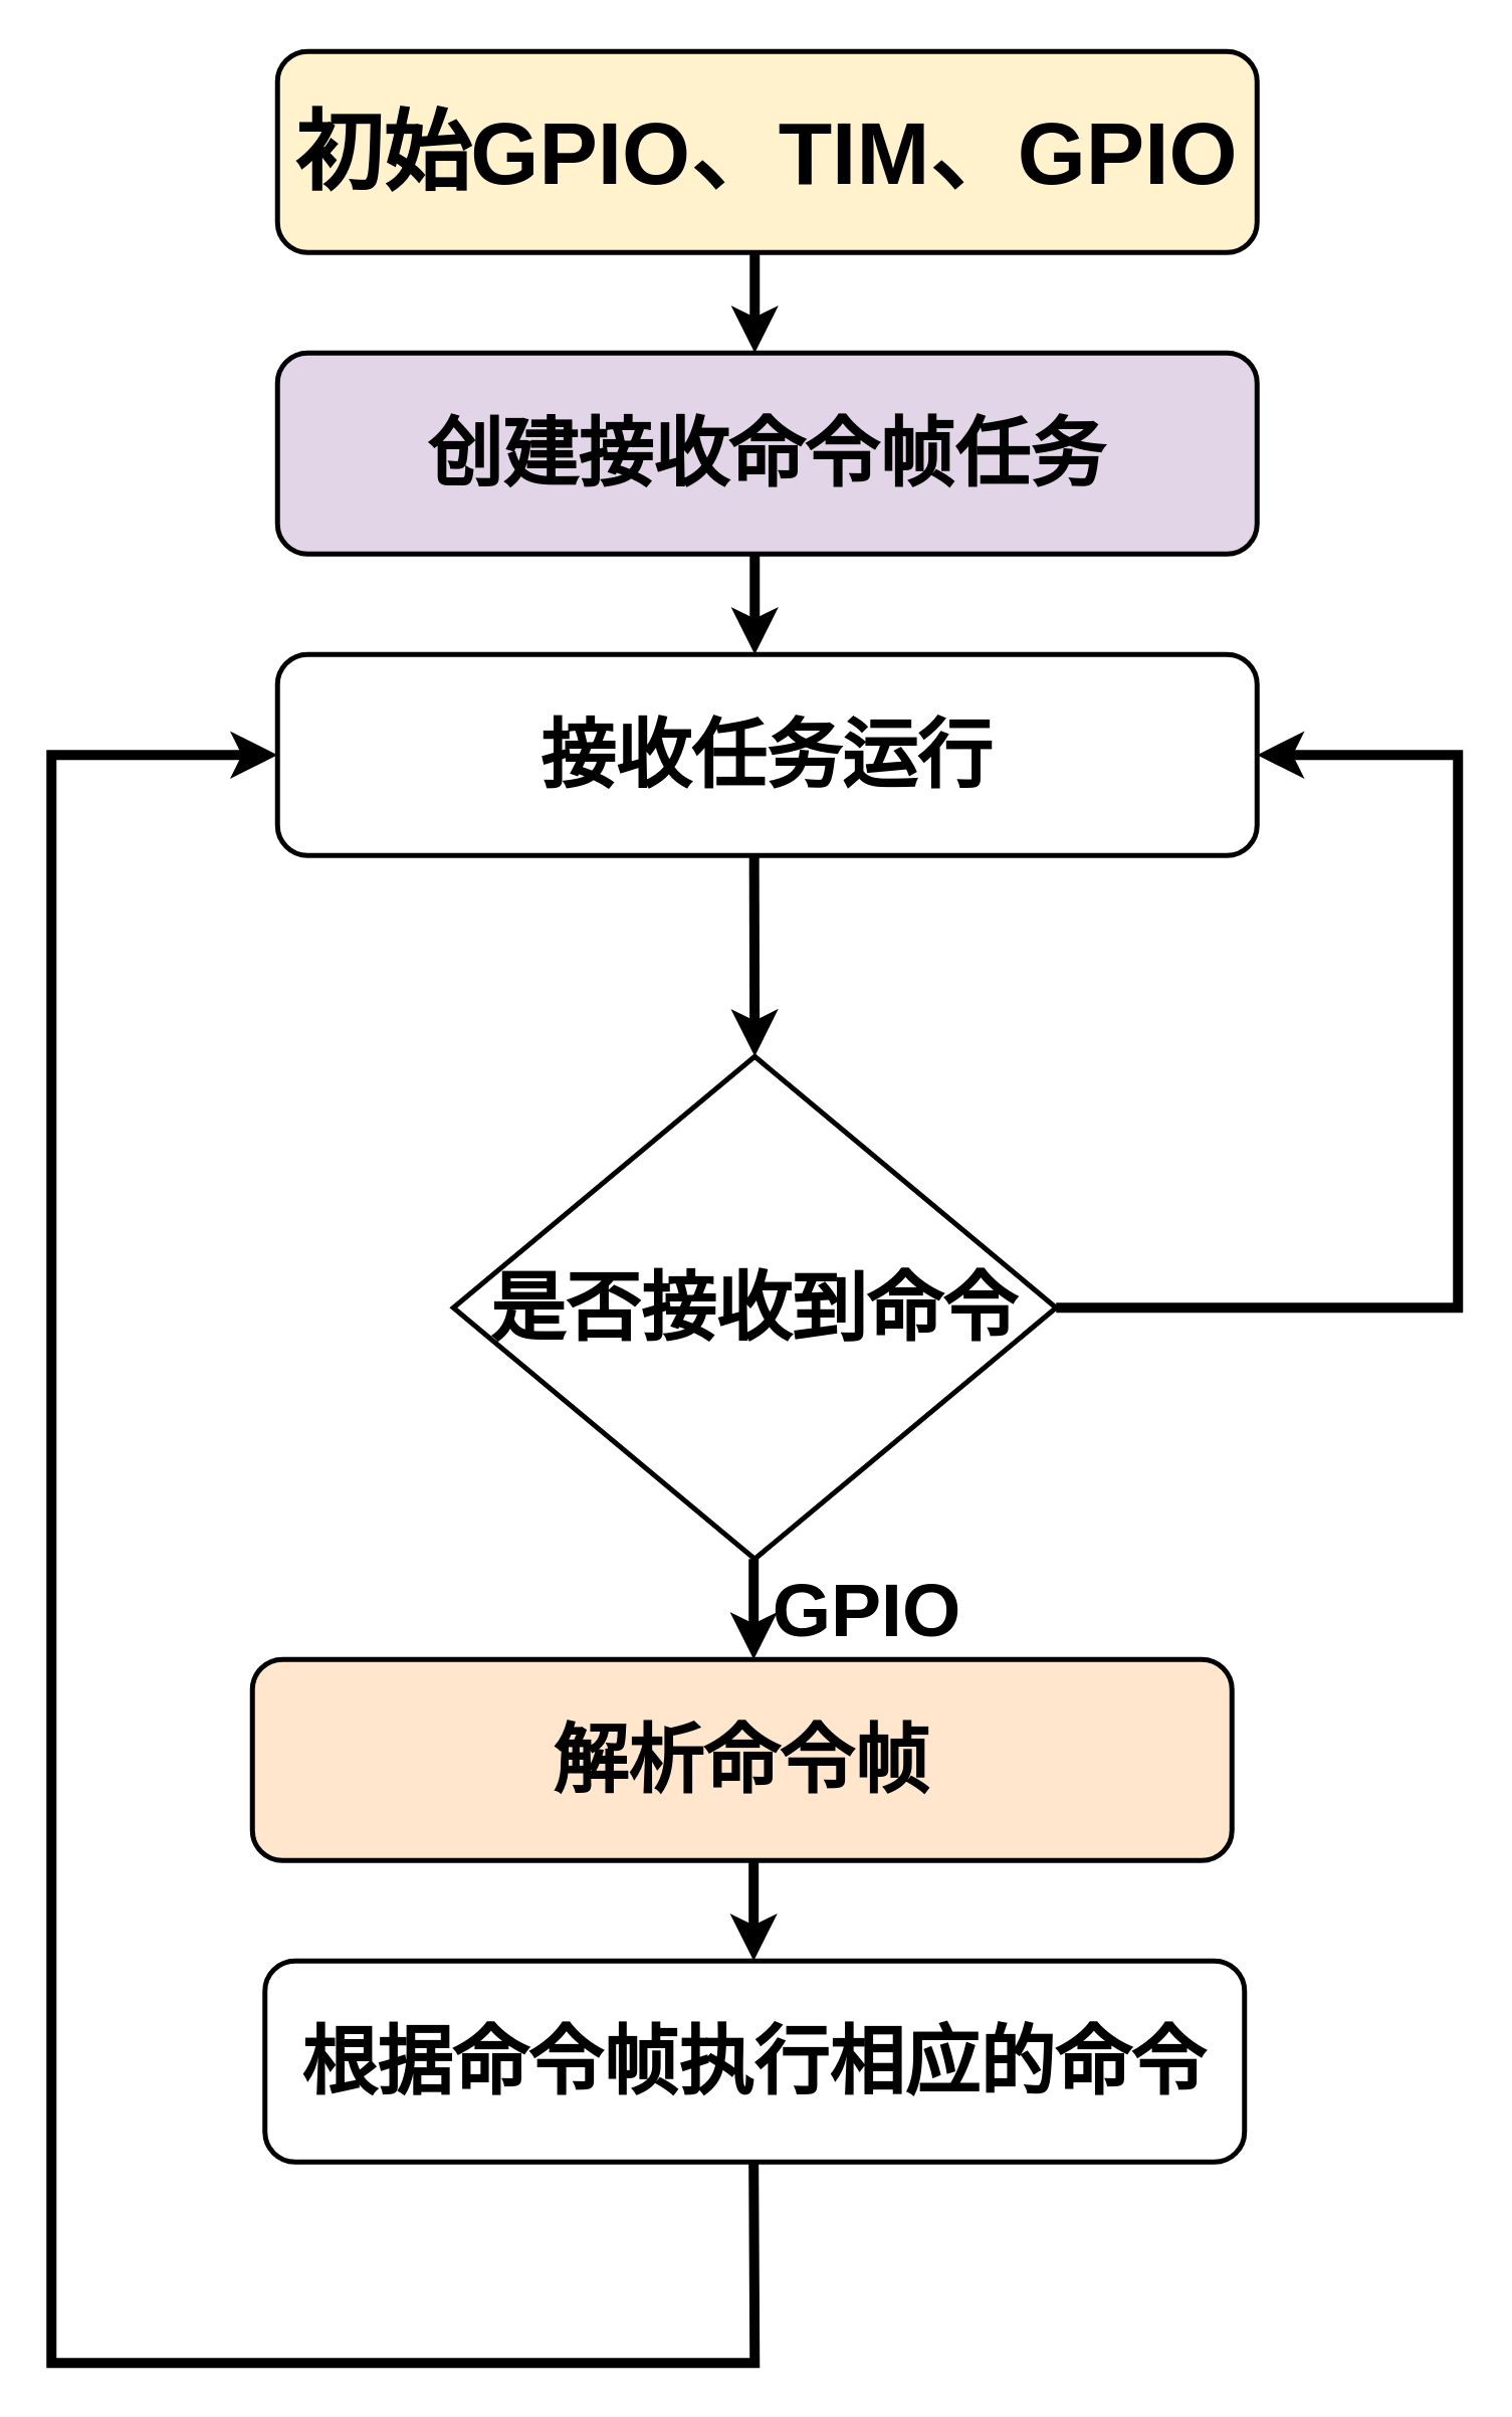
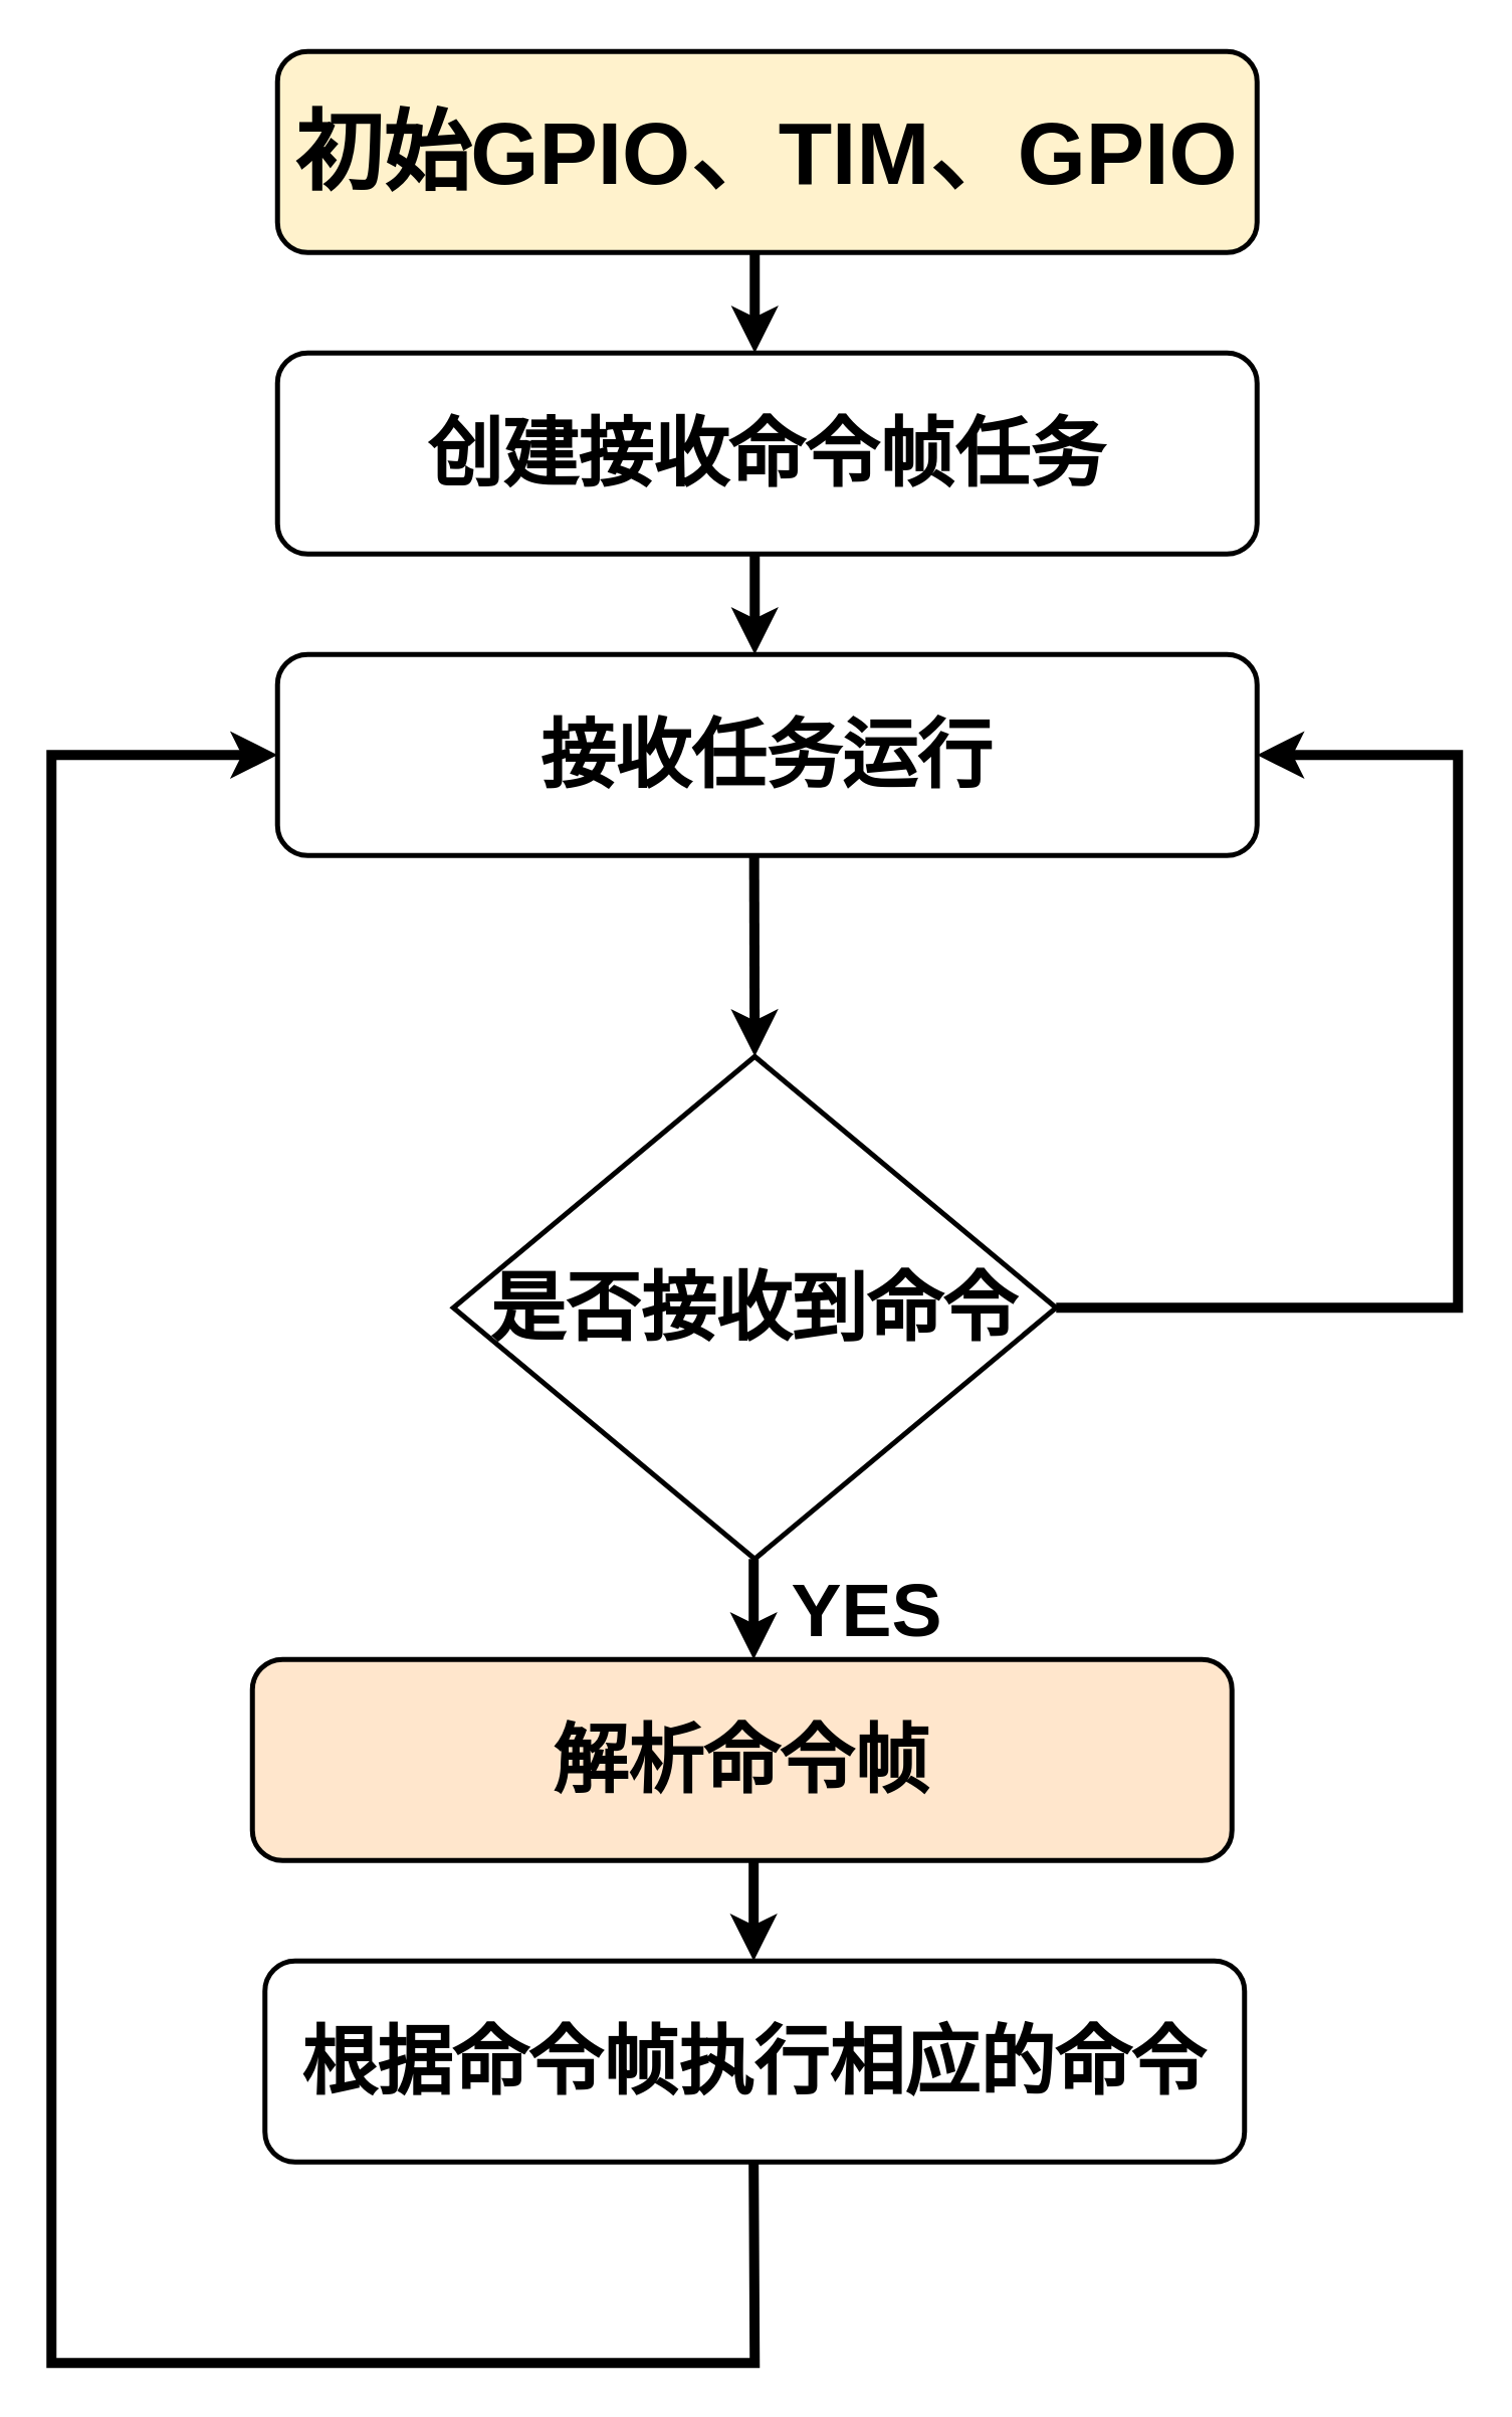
  <mxCell id="0" />
  <mxCell id="1" parent="0" />
  <mxCell id="2" value="&lt;span style=&quot;font-size: 35px;&quot;&gt;&lt;b&gt;初始GPIO、TIM、GPIO&lt;/b&gt;&lt;/span&gt;" style="rounded=1;whiteSpace=wrap;html=1;strokeWidth=2;fillColor=#fff2cc;" vertex="1" parent="1"><mxGeometry x="110" y="20" width="390" height="80" as="geometry" /></mxCell>
- <mxCell id="3" value="&lt;span style=&quot;font-size: 30px;&quot;&gt;&lt;b&gt;创建接收命令帧任务&lt;/b&gt;&lt;/span&gt;" style="rounded=1;whiteSpace=wrap;html=1;strokeWidth=2;fillColor=#e1d5e7;" vertex="1" parent="1"><mxGeometry x="110" y="140" width="390" height="80" as="geometry" /></mxCell>
+ <mxCell id="3" value="&lt;span style=&quot;font-size: 30px;&quot;&gt;&lt;b&gt;创建接收命令帧任务&lt;/b&gt;&lt;/span&gt;" style="rounded=1;whiteSpace=wrap;html=1;strokeWidth=2;" vertex="1" parent="1"><mxGeometry x="110" y="140" width="390" height="80" as="geometry" /></mxCell>
  <mxCell id="4" value="&lt;span style=&quot;font-size: 30px;&quot;&gt;&lt;b&gt;接收任务运行&lt;/b&gt;&lt;/span&gt;" style="rounded=1;whiteSpace=wrap;html=1;strokeWidth=2;" vertex="1" parent="1"><mxGeometry x="110" y="260" width="390" height="80" as="geometry" /></mxCell>
  <mxCell id="5" value="" style="endArrow=classic;html=1;rounded=0;strokeWidth=4;" edge="1" parent="1"><mxGeometry width="50" height="50" relative="1" as="geometry"><mxPoint x="300" y="100" as="sourcePoint" /><mxPoint x="300" y="140" as="targetPoint" /></mxGeometry></mxCell>
  <mxCell id="6" value="" style="endArrow=classic;html=1;rounded=0;strokeWidth=4;" edge="1" parent="1"><mxGeometry width="50" height="50" relative="1" as="geometry"><mxPoint x="300" y="220" as="sourcePoint" /><mxPoint x="300" y="260" as="targetPoint" /></mxGeometry></mxCell>
  <mxCell id="7" value="&lt;span style=&quot;font-size: 30px;&quot;&gt;&lt;b&gt;是否接收到命令&lt;/b&gt;&lt;/span&gt;" style="rhombus;whiteSpace=wrap;html=1;strokeWidth=2;" vertex="1" parent="1"><mxGeometry x="180" y="420" width="240" height="200" as="geometry" /></mxCell>
  <mxCell id="8" value="" style="endArrow=classic;html=1;rounded=0;strokeWidth=4;entryX=0.5;entryY=0;entryDx=0;entryDy=0;" edge="1" parent="1" target="7"><mxGeometry width="50" height="50" relative="1" as="geometry"><mxPoint x="299.76" y="340" as="sourcePoint" /><mxPoint x="299.76" y="380" as="targetPoint" /></mxGeometry></mxCell>
  <mxCell id="9" value="" style="endArrow=classic;html=1;rounded=0;strokeWidth=4;entryX=1;entryY=0.5;entryDx=0;entryDy=0;" edge="1" parent="1" target="4"><mxGeometry width="50" height="50" relative="1" as="geometry"><mxPoint x="420" y="520" as="sourcePoint" /><mxPoint x="640" y="270" as="targetPoint" /><Array as="points"><mxPoint x="580" y="520" /><mxPoint x="580" y="420" /><mxPoint x="580" y="300" /></Array></mxGeometry></mxCell>
  <mxCell id="10" value="&lt;span style=&quot;font-size: 30px;&quot;&gt;&lt;b&gt;解析命令帧&lt;/b&gt;&lt;/span&gt;" style="rounded=1;whiteSpace=wrap;html=1;strokeWidth=2;fillColor=#ffe6cc;" vertex="1" parent="1"><mxGeometry x="100" y="660" width="390" height="80" as="geometry" /></mxCell>
  <mxCell id="11" value="&lt;span style=&quot;font-size: 30px;&quot;&gt;&lt;b&gt;根据命令帧执行相应的命令&lt;/b&gt;&lt;/span&gt;" style="rounded=1;whiteSpace=wrap;html=1;strokeWidth=2;" vertex="1" parent="1"><mxGeometry x="105" y="780" width="390" height="80" as="geometry" /></mxCell>
  <mxCell id="12" value="" style="endArrow=classic;html=1;rounded=0;strokeWidth=4;" edge="1" parent="1"><mxGeometry width="50" height="50" relative="1" as="geometry"><mxPoint x="299.58" y="620" as="sourcePoint" /><mxPoint x="299.58" y="660" as="targetPoint" /></mxGeometry></mxCell>
  <mxCell id="13" value="" style="endArrow=classic;html=1;rounded=0;strokeWidth=4;" edge="1" parent="1"><mxGeometry width="50" height="50" relative="1" as="geometry"><mxPoint x="299.57" y="740" as="sourcePoint" /><mxPoint x="299.57" y="780" as="targetPoint" /></mxGeometry></mxCell>
  <mxCell id="14" value="" style="endArrow=classic;html=1;rounded=0;strokeWidth=4;entryX=0;entryY=0.5;entryDx=0;entryDy=0;" edge="1" parent="1" target="4"><mxGeometry width="50" height="50" relative="1" as="geometry"><mxPoint x="299.57" y="860" as="sourcePoint" /><mxPoint x="-100" y="290" as="targetPoint" /><Array as="points"><mxPoint x="300" y="940" /><mxPoint x="20" y="940" /><mxPoint x="20" y="620" /><mxPoint x="20" y="300" /></Array></mxGeometry></mxCell>
- <mxCell id="15" value="&lt;font style=&quot;font-size: 30px;&quot;&gt;&lt;b&gt;GPIO&lt;/b&gt;&lt;/font&gt;" style="text;html=1;align=center;verticalAlign=middle;whiteSpace=wrap;rounded=0;" vertex="1" parent="1"><mxGeometry x="300" y="620" width="90" height="40" as="geometry" /></mxCell>
+ <mxCell id="15" value="&lt;font style=&quot;font-size: 30px;&quot;&gt;&lt;b&gt;YES&lt;/b&gt;&lt;/font&gt;" style="text;html=1;align=center;verticalAlign=middle;whiteSpace=wrap;rounded=0;" vertex="1" parent="1"><mxGeometry x="300" y="620" width="90" height="40" as="geometry" /></mxCell>
